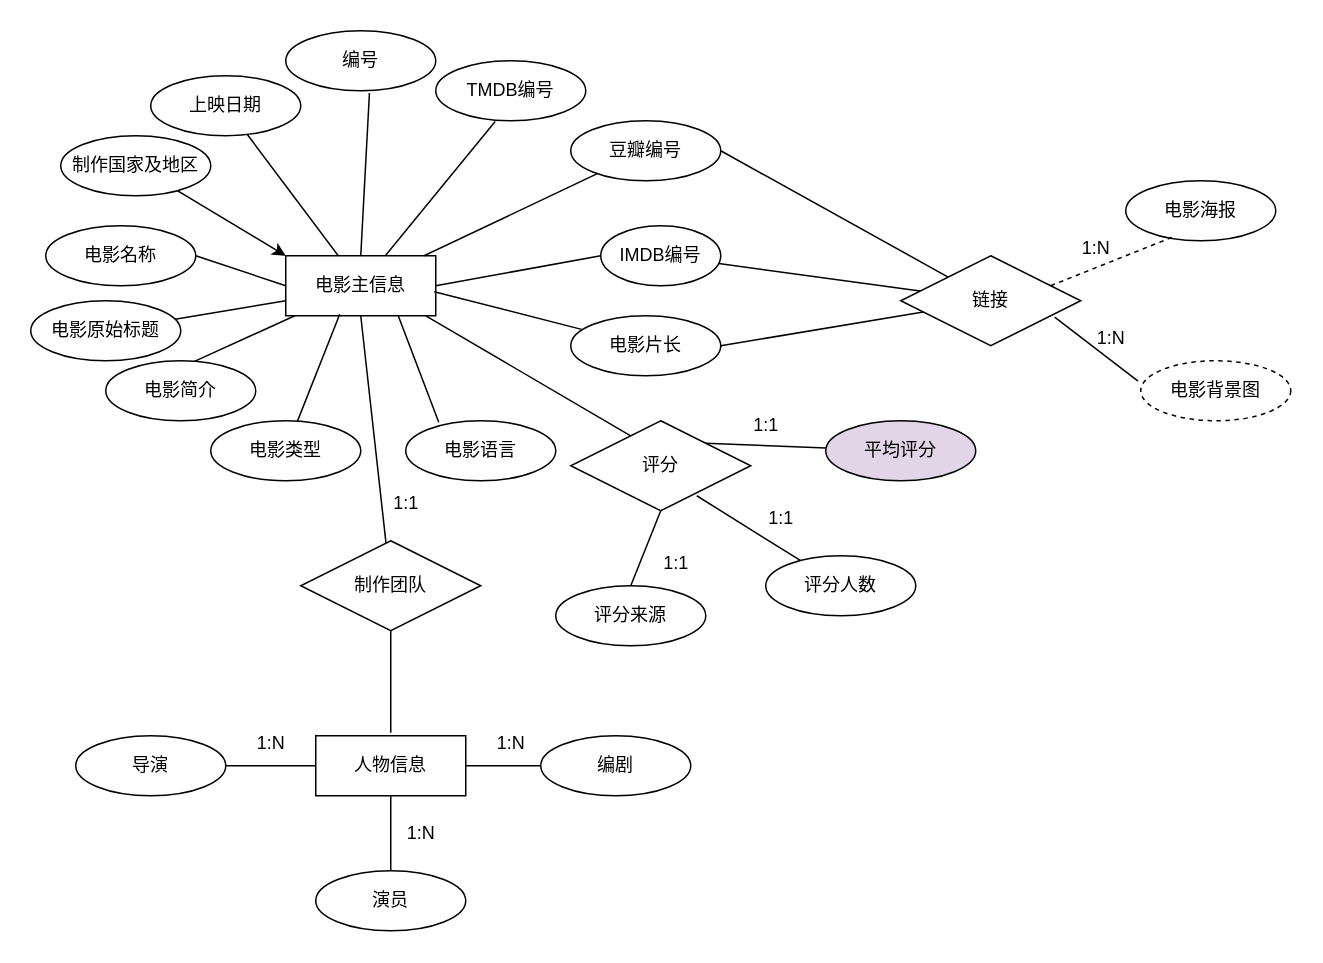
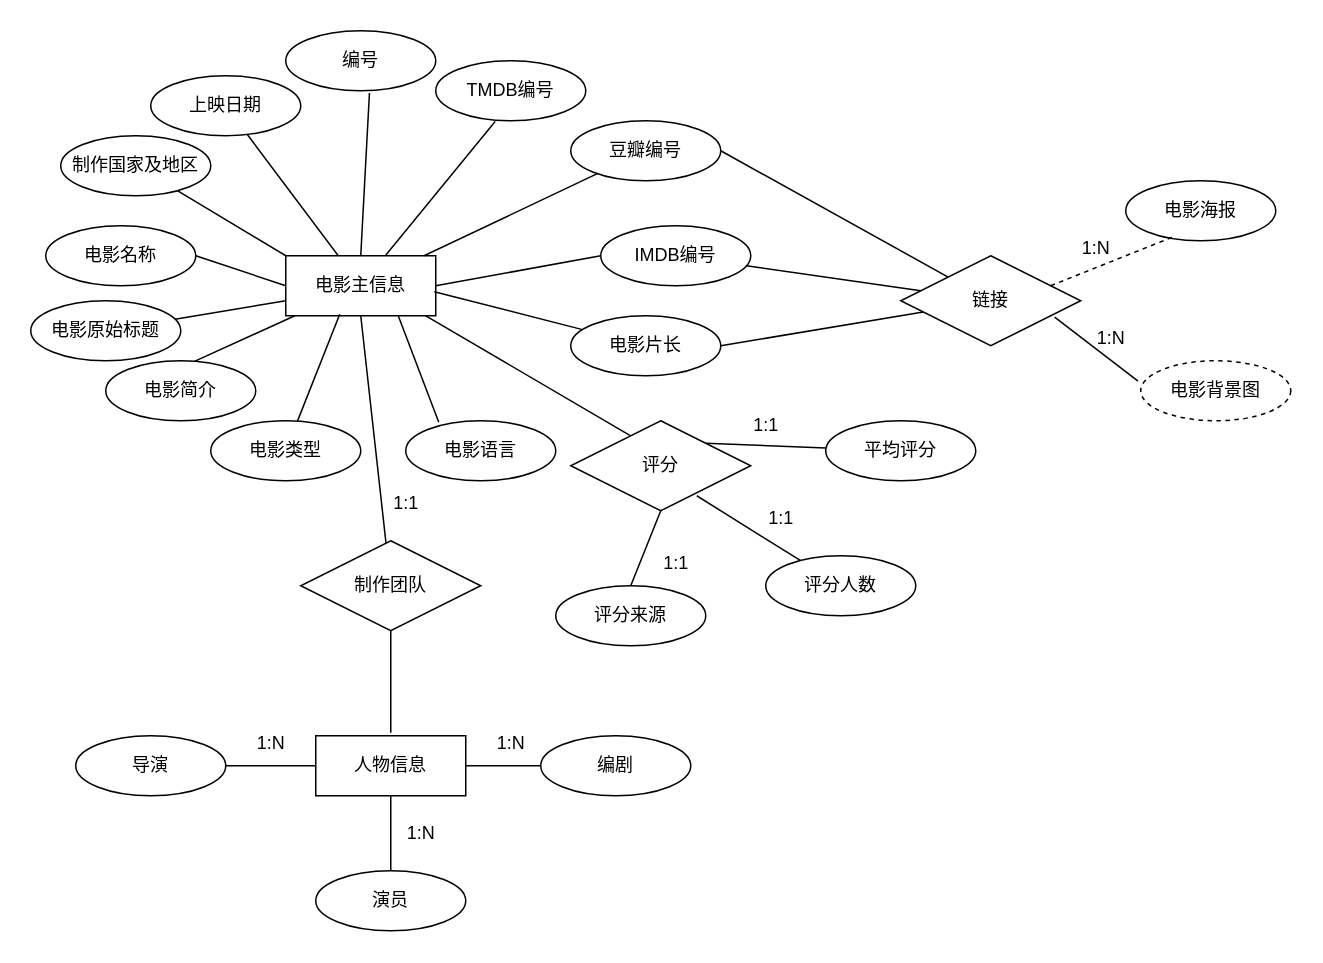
  <mxCell id="0" />
  <mxCell id="1" parent="0" />
  <mxCell id="2" value="电影主信息" style="whiteSpace=wrap;html=1;align=center;" vertex="1" parent="1"><mxGeometry x="190" y="170" width="100" height="40" as="geometry" /></mxCell>
  <mxCell id="3" value="豆瓣编号" style="ellipse;whiteSpace=wrap;html=1;align=center;" vertex="1" parent="1"><mxGeometry x="380" y="80" width="100" height="40" as="geometry" /></mxCell>
- <mxCell id="4" value="IMDB编号" style="ellipse;whiteSpace=wrap;html=1;align=center;" vertex="1" parent="1"><mxGeometry x="400" y="150" width="80" height="40" as="geometry" /></mxCell>
+ <mxCell id="4" value="IMDB编号" style="ellipse;whiteSpace=wrap;html=1;align=center;" vertex="1" parent="1"><mxGeometry x="400" y="150" width="100" height="40" as="geometry" /></mxCell>
  <mxCell id="5" value="TMDB编号" style="ellipse;whiteSpace=wrap;html=1;align=center;" vertex="1" parent="1"><mxGeometry x="290" y="40" width="100" height="40" as="geometry" /></mxCell>
  <mxCell id="6" value="电影名称" style="ellipse;whiteSpace=wrap;html=1;align=center;" vertex="1" parent="1"><mxGeometry x="30" y="150" width="100" height="40" as="geometry" /></mxCell>
  <mxCell id="7" value="" style="endArrow=none;html=1;rounded=0;" edge="1" parent="1" source="2" target="3"><mxGeometry relative="1" as="geometry"><mxPoint x="250" y="170" as="sourcePoint" /><mxPoint x="410" y="170" as="targetPoint" /></mxGeometry></mxCell>
  <mxCell id="8" value="" style="endArrow=none;html=1;rounded=0;exitX=1;exitY=0.5;exitDx=0;exitDy=0;entryX=0;entryY=0.5;entryDx=0;entryDy=0;" edge="1" parent="1" source="2" target="4"><mxGeometry relative="1" as="geometry"><mxPoint x="330" y="199.52" as="sourcePoint" /><mxPoint x="380" y="199.52" as="targetPoint" /></mxGeometry></mxCell>
  <mxCell id="9" value="" style="endArrow=none;html=1;rounded=0;exitX=1;exitY=0.5;exitDx=0;exitDy=0;entryX=0;entryY=0.5;entryDx=0;entryDy=0;" edge="1" parent="1" source="6" target="2"><mxGeometry relative="1" as="geometry"><mxPoint x="180" y="200" as="sourcePoint" /><mxPoint x="220" y="200" as="targetPoint" /></mxGeometry></mxCell>
  <mxCell id="10" value="电影语言" style="ellipse;whiteSpace=wrap;html=1;align=center;" vertex="1" parent="1"><mxGeometry x="270" y="280" width="100" height="40" as="geometry" /></mxCell>
  <mxCell id="11" value="电影类型&lt;span style=&quot;color: rgba(0, 0, 0, 0); font-family: monospace; font-size: 0px; text-align: start; text-wrap: nowrap;&quot;&gt;%3CmxGraphModel%3E%3Croot%3E%3CmxCell%20id%3D%220%22%2F%3E%3CmxCell%20id%3D%221%22%20parent%3D%220%22%2F%3E%3CmxCell%20id%3D%222%22%20value%3D%22%E7%94%B5%E5%BD%B1%E8%AF%AD%E8%A8%80%22%20style%3D%22ellipse%3BwhiteSpace%3Dwrap%3Bhtml%3D1%3Balign%3Dcenter%3B%22%20vertex%3D%221%22%20parent%3D%221%22%3E%3CmxGeometry%20x%3D%22-680%22%20y%3D%22-630%22%20width%3D%22100%22%20height%3D%2240%22%20as%3D%22geometry%22%2F%3E%3C%2FmxCell%3E%3C%2Froot%3E%3C%2FmxGraphModel%3E&lt;/span&gt;" style="ellipse;whiteSpace=wrap;html=1;align=center;" vertex="1" parent="1"><mxGeometry x="140" y="280" width="100" height="40" as="geometry" /></mxCell>
  <mxCell id="12" value="电影简介" style="ellipse;whiteSpace=wrap;html=1;align=center;" vertex="1" parent="1"><mxGeometry x="70" y="240" width="100" height="40" as="geometry" /></mxCell>
  <mxCell id="13" value="电影片长" style="ellipse;whiteSpace=wrap;html=1;align=center;" vertex="1" parent="1"><mxGeometry x="380" y="210" width="100" height="40" as="geometry" /></mxCell>
  <mxCell id="14" value="上映日期" style="ellipse;whiteSpace=wrap;html=1;align=center;" vertex="1" parent="1"><mxGeometry x="100" y="50" width="100" height="40" as="geometry" /></mxCell>
  <mxCell id="15" value="制作国家及地区" style="ellipse;whiteSpace=wrap;html=1;align=center;" vertex="1" parent="1"><mxGeometry x="40" y="90" width="100" height="40" as="geometry" /></mxCell>
  <mxCell id="16" value="编号" style="ellipse;whiteSpace=wrap;html=1;align=center;" vertex="1" parent="1"><mxGeometry x="190" y="20" width="100" height="40" as="geometry" /></mxCell>
  <mxCell id="17" value="电影原始标题" style="ellipse;whiteSpace=wrap;html=1;align=center;" vertex="1" parent="1"><mxGeometry x="20" y="200" width="100" height="40" as="geometry" /></mxCell>
- <mxCell id="18" value="" style="endArrow=classic;html=1;rounded=0;entryX=0;entryY=0;entryDx=0;entryDy=0;" edge="1" parent="1" source="15" target="2"><mxGeometry relative="1" as="geometry"><mxPoint x="40" y="140" as="sourcePoint" /><mxPoint x="200" y="140" as="targetPoint" /></mxGeometry></mxCell>
+ <mxCell id="18" value="" style="endArrow=none;html=1;rounded=0;entryX=0;entryY=0;entryDx=0;entryDy=0;" edge="1" parent="1" source="15" target="2"><mxGeometry relative="1" as="geometry"><mxPoint x="40" y="140" as="sourcePoint" /><mxPoint x="200" y="140" as="targetPoint" /></mxGeometry></mxCell>
  <mxCell id="19" value="" style="endArrow=none;html=1;rounded=0;" edge="1" parent="1" source="17"><mxGeometry relative="1" as="geometry"><mxPoint x="116.154" y="209.998" as="sourcePoint" /><mxPoint x="190" y="200" as="targetPoint" /></mxGeometry></mxCell>
  <mxCell id="20" value="" style="endArrow=none;html=1;rounded=0;" edge="1" parent="1" source="2" target="14"><mxGeometry relative="1" as="geometry"><mxPoint x="320" y="140" as="sourcePoint" /><mxPoint x="480" y="140" as="targetPoint" /></mxGeometry></mxCell>
  <mxCell id="21" value="" style="endArrow=none;html=1;rounded=0;entryX=0.403;entryY=-0.022;entryDx=0;entryDy=0;entryPerimeter=0;" edge="1" parent="1" source="2"><mxGeometry relative="1" as="geometry"><mxPoint x="250.5" y="210" as="sourcePoint" /><mxPoint x="129.5" y="240.28" as="targetPoint" /></mxGeometry></mxCell>
  <mxCell id="22" value="" style="endArrow=none;html=1;rounded=0;entryX=0.22;entryY=0.025;entryDx=0;entryDy=0;exitX=0.75;exitY=1;exitDx=0;exitDy=0;entryPerimeter=0;" edge="1" parent="1" source="2" target="10"><mxGeometry relative="1" as="geometry"><mxPoint x="300" y="200" as="sourcePoint" /><mxPoint x="460" y="200" as="targetPoint" /></mxGeometry></mxCell>
  <mxCell id="23" value="" style="endArrow=none;html=1;rounded=0;exitX=0.36;exitY=0.975;exitDx=0;exitDy=0;exitPerimeter=0;" edge="1" parent="1" source="2" target="11"><mxGeometry relative="1" as="geometry"><mxPoint x="280" y="230" as="sourcePoint" /><mxPoint x="440" y="230" as="targetPoint" /></mxGeometry></mxCell>
  <mxCell id="24" value="" style="endArrow=none;html=1;rounded=0;exitX=0.99;exitY=0.6;exitDx=0;exitDy=0;exitPerimeter=0;" edge="1" parent="1" source="2" target="13"><mxGeometry relative="1" as="geometry"><mxPoint x="300" y="190" as="sourcePoint" /><mxPoint x="460" y="190" as="targetPoint" /></mxGeometry></mxCell>
  <mxCell id="25" value="" style="endArrow=none;html=1;rounded=0;exitX=0.558;exitY=1.038;exitDx=0;exitDy=0;exitPerimeter=0;entryX=0.5;entryY=0;entryDx=0;entryDy=0;" edge="1" parent="1" source="16" target="2"><mxGeometry relative="1" as="geometry"><mxPoint x="260" y="90" as="sourcePoint" /><mxPoint x="420" y="90" as="targetPoint" /></mxGeometry></mxCell>
  <mxCell id="26" value="" style="endArrow=none;html=1;rounded=0;entryX=0.396;entryY=1.012;entryDx=0;entryDy=0;entryPerimeter=0;" edge="1" parent="1" source="2" target="5"><mxGeometry relative="1" as="geometry"><mxPoint x="260" y="140" as="sourcePoint" /><mxPoint x="420" y="140" as="targetPoint" /></mxGeometry></mxCell>
  <mxCell id="27" value="人物信息" style="whiteSpace=wrap;html=1;align=center;" vertex="1" parent="1"><mxGeometry x="210" y="490" width="100" height="40" as="geometry" /></mxCell>
  <mxCell id="28" value="导演" style="ellipse;whiteSpace=wrap;html=1;align=center;" vertex="1" parent="1"><mxGeometry x="50" y="490" width="100" height="40" as="geometry" /></mxCell>
  <mxCell id="29" value="编剧" style="ellipse;whiteSpace=wrap;html=1;align=center;" vertex="1" parent="1"><mxGeometry x="360" y="490" width="100" height="40" as="geometry" /></mxCell>
  <mxCell id="30" value="演员" style="ellipse;whiteSpace=wrap;html=1;align=center;" vertex="1" parent="1"><mxGeometry x="210" y="580" width="100" height="40" as="geometry" /></mxCell>
  <mxCell id="31" value="" style="endArrow=none;html=1;rounded=0;entryX=0.5;entryY=1;entryDx=0;entryDy=0;exitX=0.5;exitY=0;exitDx=0;exitDy=0;" edge="1" parent="1" source="30" target="27"><mxGeometry relative="1" as="geometry"><mxPoint x="270" y="290" as="sourcePoint" /><mxPoint x="430" y="290" as="targetPoint" /></mxGeometry></mxCell>
  <mxCell id="32" value="" style="endArrow=none;html=1;rounded=0;entryX=0;entryY=0.5;entryDx=0;entryDy=0;exitX=1;exitY=0.5;exitDx=0;exitDy=0;" edge="1" parent="1" source="28" target="27"><mxGeometry relative="1" as="geometry"><mxPoint x="30" y="250" as="sourcePoint" /><mxPoint x="190" y="250" as="targetPoint" /></mxGeometry></mxCell>
  <mxCell id="33" value="" style="endArrow=none;html=1;rounded=0;entryX=1;entryY=0.5;entryDx=0;entryDy=0;exitX=0;exitY=0.5;exitDx=0;exitDy=0;" edge="1" parent="1" source="29" target="27"><mxGeometry relative="1" as="geometry"><mxPoint x="40" y="260" as="sourcePoint" /><mxPoint x="200" y="260" as="targetPoint" /></mxGeometry></mxCell>
  <mxCell id="34" value="制作团队" style="shape=rhombus;perimeter=rhombusPerimeter;whiteSpace=wrap;html=1;align=center;" vertex="1" parent="1"><mxGeometry x="200" y="360" width="120" height="60" as="geometry" /></mxCell>
  <mxCell id="35" value="评分" style="shape=rhombus;perimeter=rhombusPerimeter;whiteSpace=wrap;html=1;align=center;" vertex="1" parent="1"><mxGeometry x="380" y="280" width="120" height="60" as="geometry" /></mxCell>
  <mxCell id="36" value="" style="endArrow=none;html=1;rounded=0;exitX=0.934;exitY=1.003;exitDx=0;exitDy=0;exitPerimeter=0;entryX=0.333;entryY=0.167;entryDx=0;entryDy=0;entryPerimeter=0;strokeColor=#000000;" edge="1" parent="1" source="2" target="35"><mxGeometry relative="1" as="geometry"><mxPoint x="400" y="270" as="sourcePoint" /><mxPoint x="560" y="270" as="targetPoint" /></mxGeometry></mxCell>
  <mxCell id="37" value="" style="endArrow=none;html=1;rounded=0;exitX=0.5;exitY=1;exitDx=0;exitDy=0;" edge="1" parent="1" source="2" target="34"><mxGeometry relative="1" as="geometry"><mxPoint x="260" y="330" as="sourcePoint" /><mxPoint x="420" y="330" as="targetPoint" /></mxGeometry></mxCell>
  <mxCell id="38" value="" style="endArrow=none;html=1;rounded=0;exitX=0.5;exitY=1;exitDx=0;exitDy=0;" edge="1" parent="1" source="34"><mxGeometry relative="1" as="geometry"><mxPoint x="253" y="410" as="sourcePoint" /><mxPoint x="260" y="488" as="targetPoint" /></mxGeometry></mxCell>
  <mxCell id="39" value="链接" style="shape=rhombus;perimeter=rhombusPerimeter;whiteSpace=wrap;html=1;align=center;" vertex="1" parent="1"><mxGeometry x="600" y="170" width="120" height="60" as="geometry" /></mxCell>
  <mxCell id="40" value="电影海报" style="ellipse;whiteSpace=wrap;html=1;align=center;" vertex="1" parent="1"><mxGeometry x="750" y="120" width="100" height="40" as="geometry" /></mxCell>
  <mxCell id="41" value="电影背景图" style="ellipse;whiteSpace=wrap;html=1;align=center;dashed=1;" vertex="1" parent="1"><mxGeometry x="760" y="240" width="100" height="40" as="geometry" /></mxCell>
  <mxCell id="42" value="" style="endArrow=none;html=1;rounded=0;exitX=1;exitY=0.5;exitDx=0;exitDy=0;" edge="1" parent="1" source="3" target="39"><mxGeometry relative="1" as="geometry"><mxPoint x="570" y="250" as="sourcePoint" /><mxPoint x="730" y="250" as="targetPoint" /></mxGeometry></mxCell>
  <mxCell id="43" value="" style="endArrow=none;html=1;rounded=0;" edge="1" parent="1" source="4" target="39"><mxGeometry relative="1" as="geometry"><mxPoint x="550" y="240" as="sourcePoint" /><mxPoint x="710" y="240" as="targetPoint" /></mxGeometry></mxCell>
  <mxCell id="44" value="" style="endArrow=none;html=1;rounded=0;exitX=1;exitY=0.5;exitDx=0;exitDy=0;" edge="1" parent="1" source="13" target="39"><mxGeometry relative="1" as="geometry"><mxPoint x="510" y="240" as="sourcePoint" /><mxPoint x="670" y="240" as="targetPoint" /></mxGeometry></mxCell>
  <mxCell id="45" value="" style="endArrow=none;html=1;rounded=0;entryX=0.313;entryY=0.938;entryDx=0;entryDy=0;entryPerimeter=0;exitX=0.833;exitY=0.333;exitDx=0;exitDy=0;exitPerimeter=0;dashed=1;" edge="1" parent="1" source="39" target="40"><mxGeometry relative="1" as="geometry"><mxPoint x="700" y="180" as="sourcePoint" /><mxPoint x="860" y="180" as="targetPoint" /></mxGeometry></mxCell>
  <mxCell id="46" value="" style="endArrow=none;html=1;rounded=0;entryX=-0.018;entryY=0.34;entryDx=0;entryDy=0;entryPerimeter=0;exitX=0.855;exitY=0.683;exitDx=0;exitDy=0;exitPerimeter=0;" edge="1" parent="1" source="39" target="41"><mxGeometry relative="1" as="geometry"><mxPoint x="690" y="230" as="sourcePoint" /><mxPoint x="850" y="230" as="targetPoint" /></mxGeometry></mxCell>
  <mxCell id="47" value="1:N" style="text;html=1;align=center;verticalAlign=middle;resizable=0;points=[];autosize=1;strokeColor=none;fillColor=none;" vertex="1" parent="1"><mxGeometry x="720" y="210" width="40" height="30" as="geometry" /></mxCell>
  <mxCell id="48" value="1:N" style="text;html=1;align=center;verticalAlign=middle;resizable=0;points=[];autosize=1;strokeColor=none;fillColor=none;" vertex="1" parent="1"><mxGeometry x="260" y="540" width="40" height="30" as="geometry" /></mxCell>
  <mxCell id="49" value="1:N" style="text;html=1;align=center;verticalAlign=middle;resizable=0;points=[];autosize=1;strokeColor=none;fillColor=none;" vertex="1" parent="1"><mxGeometry x="160" y="480" width="40" height="30" as="geometry" /></mxCell>
  <mxCell id="50" value="1:N" style="text;html=1;align=center;verticalAlign=middle;resizable=0;points=[];autosize=1;strokeColor=none;fillColor=none;" vertex="1" parent="1"><mxGeometry x="710" y="150" width="40" height="30" as="geometry" /></mxCell>
- <mxCell id="51" value="平均评分" style="ellipse;whiteSpace=wrap;html=1;align=center;fillColor=#e1d5e7;" vertex="1" parent="1"><mxGeometry x="550" y="280" width="100" height="40" as="geometry" /></mxCell>
+ <mxCell id="51" value="平均评分" style="ellipse;whiteSpace=wrap;html=1;align=center;" vertex="1" parent="1"><mxGeometry x="550" y="280" width="100" height="40" as="geometry" /></mxCell>
  <mxCell id="52" value="评分人数" style="ellipse;whiteSpace=wrap;html=1;align=center;" vertex="1" parent="1"><mxGeometry x="510" y="370" width="100" height="40" as="geometry" /></mxCell>
  <mxCell id="53" value="" style="endArrow=none;html=1;rounded=0;" edge="1" parent="1" source="52"><mxGeometry relative="1" as="geometry"><mxPoint x="330" y="360" as="sourcePoint" /><mxPoint x="464" y="330" as="targetPoint" /></mxGeometry></mxCell>
  <mxCell id="54" value="" style="endArrow=none;html=1;rounded=0;exitX=1;exitY=0;exitDx=0;exitDy=0;" edge="1" parent="1" source="35" target="51"><mxGeometry relative="1" as="geometry"><mxPoint x="670" y="390" as="sourcePoint" /><mxPoint x="830" y="390" as="targetPoint" /></mxGeometry></mxCell>
  <mxCell id="55" value="评分来源" style="ellipse;whiteSpace=wrap;html=1;align=center;" vertex="1" parent="1"><mxGeometry x="370" y="390" width="100" height="40" as="geometry" /></mxCell>
  <mxCell id="56" value="" style="endArrow=none;html=1;rounded=0;entryX=0.5;entryY=1;entryDx=0;entryDy=0;exitX=0.5;exitY=0;exitDx=0;exitDy=0;" edge="1" parent="1" source="55" target="35"><mxGeometry relative="1" as="geometry"><mxPoint x="360" y="360" as="sourcePoint" /><mxPoint x="520" y="360" as="targetPoint" /></mxGeometry></mxCell>
  <mxCell id="57" value="1:1" style="text;html=1;align=center;verticalAlign=middle;resizable=0;points=[];autosize=1;strokeColor=none;fillColor=none;" vertex="1" parent="1"><mxGeometry x="490" y="268" width="40" height="30" as="geometry" /></mxCell>
  <mxCell id="58" value="1:1" style="text;html=1;align=center;verticalAlign=middle;resizable=0;points=[];autosize=1;strokeColor=none;fillColor=none;" vertex="1" parent="1"><mxGeometry x="430" y="360" width="40" height="30" as="geometry" /></mxCell>
  <mxCell id="59" value="1:1" style="text;html=1;align=center;verticalAlign=middle;resizable=0;points=[];autosize=1;strokeColor=none;fillColor=none;" vertex="1" parent="1"><mxGeometry x="500" y="330" width="40" height="30" as="geometry" /></mxCell>
  <mxCell id="60" value="1:1" style="text;html=1;align=center;verticalAlign=middle;resizable=0;points=[];autosize=1;strokeColor=none;fillColor=none;" vertex="1" parent="1"><mxGeometry x="250" y="320" width="40" height="30" as="geometry" /></mxCell>
  <mxCell id="61" value="1:N" style="text;html=1;align=center;verticalAlign=middle;resizable=0;points=[];autosize=1;strokeColor=none;fillColor=none;" vertex="1" parent="1"><mxGeometry x="320" y="480" width="40" height="30" as="geometry" /></mxCell>
